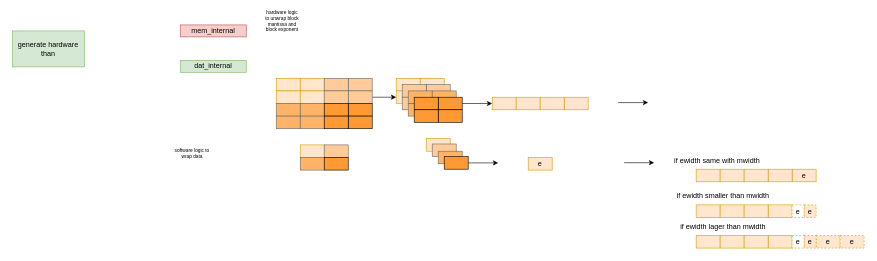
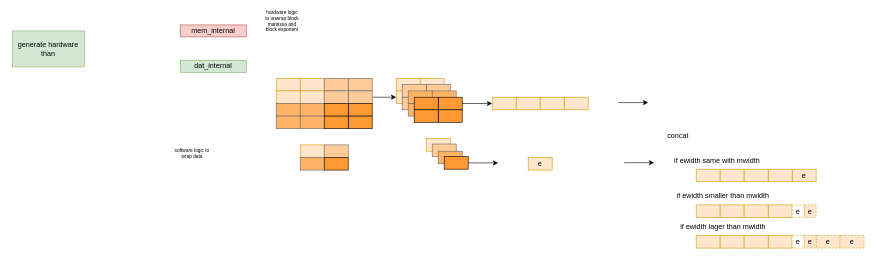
  <mxCell id="0" />
  <mxCell id="1" parent="0" />
  <mxCell id="2" value="generate hardware than" style="rounded=0;whiteSpace=wrap;html=1;fillColor=#d5e8d4;strokeColor=#82b366;" parent="1" vertex="1"><mxGeometry x="20" y="51" width="120" height="60" as="geometry" /></mxCell>
  <mxCell id="3" value="mem_internal" style="rounded=0;whiteSpace=wrap;html=1;fillColor=#f8cecc;strokeColor=#b85450;" parent="1" vertex="1"><mxGeometry x="300" y="41" width="110" height="20" as="geometry" /></mxCell>
  <mxCell id="4" value="dat_internal" style="rounded=0;whiteSpace=wrap;html=1;fillColor=#d5e8d4;strokeColor=#82b366;" parent="1" vertex="1"><mxGeometry x="300" y="100" width="110" height="20" as="geometry" /></mxCell>
  <mxCell id="5" value="software logic to wrap data" style="text;strokeColor=none;align=center;fillColor=none;html=1;verticalAlign=middle;whiteSpace=wrap;rounded=0;fontSize=8;fontColor=#000000;" parent="1" vertex="1"><mxGeometry x="290" y="241" width="60" height="30" as="geometry" /></mxCell>
  <mxCell id="6" value="hardware logic to unwrap block mantissa and block exponent" style="text;strokeColor=none;align=center;fillColor=none;html=1;verticalAlign=middle;whiteSpace=wrap;rounded=0;fontSize=8;fontColor=#000000;" parent="1" vertex="1"><mxGeometry x="440" y="20" width="60" height="30" as="geometry" /></mxCell>
  <mxCell id="7" value="" style="rounded=0;whiteSpace=wrap;html=1;fillColor=#FFE6CC;strokeColor=#d79b00;" parent="1" vertex="1"><mxGeometry x="460" y="130" width="40" height="21" as="geometry" /></mxCell>
  <mxCell id="8" value="" style="rounded=0;whiteSpace=wrap;html=1;fillColor=#FFE6CC;strokeColor=#d79b00;" parent="1" vertex="1"><mxGeometry x="460" y="151" width="40" height="21" as="geometry" /></mxCell>
  <mxCell id="9" value="" style="rounded=0;whiteSpace=wrap;html=1;fillColor=#FFB366;strokeColor=#666666;fontColor=#333333;" parent="1" vertex="1"><mxGeometry x="460" y="172" width="40" height="21" as="geometry" /></mxCell>
  <mxCell id="10" value="" style="rounded=0;whiteSpace=wrap;html=1;fillColor=#FFB366;strokeColor=#666666;fontColor=#333333;" parent="1" vertex="1"><mxGeometry x="460" y="193" width="40" height="21" as="geometry" /></mxCell>
  <mxCell id="11" value="" style="rounded=0;whiteSpace=wrap;html=1;fillColor=#FFCC99;strokeColor=#666666;fontColor=#333333;" parent="1" vertex="1"><mxGeometry x="580" y="130" width="40" height="21" as="geometry" /></mxCell>
  <mxCell id="12" style="edgeStyle=none;html=1;" edge="1" parent="1" source="13"><mxGeometry relative="1" as="geometry"><mxPoint x="660" y="161.5" as="targetPoint" /></mxGeometry></mxCell>
  <mxCell id="13" value="" style="rounded=0;whiteSpace=wrap;html=1;fillColor=#FFCC99;strokeColor=#666666;fontColor=#333333;" parent="1" vertex="1"><mxGeometry x="580" y="151" width="40" height="21" as="geometry" /></mxCell>
  <mxCell id="14" value="" style="rounded=0;whiteSpace=wrap;html=1;fillColor=#FF9933;strokeColor=#000000;" parent="1" vertex="1"><mxGeometry x="580" y="172" width="40" height="21" as="geometry" /></mxCell>
  <mxCell id="15" value="" style="rounded=0;whiteSpace=wrap;html=1;fillColor=#FF9933;strokeColor=#000000;" parent="1" vertex="1"><mxGeometry x="580" y="193" width="40" height="21" as="geometry" /></mxCell>
  <mxCell id="16" value="" style="rounded=0;whiteSpace=wrap;html=1;fillColor=#FFE6CC;strokeColor=#d79b00;" vertex="1" parent="1"><mxGeometry x="500" y="130" width="40" height="21" as="geometry" /></mxCell>
  <mxCell id="17" value="" style="rounded=0;whiteSpace=wrap;html=1;fillColor=#FFE6CC;strokeColor=#d79b00;" vertex="1" parent="1"><mxGeometry x="500" y="151" width="40" height="21" as="geometry" /></mxCell>
  <mxCell id="18" value="" style="rounded=0;whiteSpace=wrap;html=1;fillColor=#FFB366;strokeColor=#666666;fontColor=#333333;" vertex="1" parent="1"><mxGeometry x="500" y="172" width="40" height="21" as="geometry" /></mxCell>
  <mxCell id="19" value="" style="rounded=0;whiteSpace=wrap;html=1;fillColor=#FFB366;strokeColor=#666666;fontColor=#333333;" vertex="1" parent="1"><mxGeometry x="500" y="193" width="40" height="21" as="geometry" /></mxCell>
  <mxCell id="20" value="" style="rounded=0;whiteSpace=wrap;html=1;fillColor=#FFCC99;strokeColor=#666666;fontColor=#333333;" vertex="1" parent="1"><mxGeometry x="540" y="130" width="40" height="21" as="geometry" /></mxCell>
  <mxCell id="21" value="" style="rounded=0;whiteSpace=wrap;html=1;fillColor=#FFCC99;strokeColor=#666666;fontColor=#333333;" vertex="1" parent="1"><mxGeometry x="540" y="151" width="40" height="21" as="geometry" /></mxCell>
  <mxCell id="22" value="" style="rounded=0;whiteSpace=wrap;html=1;fillColor=#FF9933;strokeColor=#000000;" vertex="1" parent="1"><mxGeometry x="540" y="172" width="40" height="21" as="geometry" /></mxCell>
  <mxCell id="23" value="" style="rounded=0;whiteSpace=wrap;html=1;fillColor=#FF9933;strokeColor=#000000;" vertex="1" parent="1"><mxGeometry x="540" y="193" width="40" height="21" as="geometry" /></mxCell>
  <mxCell id="24" value="" style="rounded=0;whiteSpace=wrap;html=1;fillColor=#FFE6CC;strokeColor=#d79b00;" vertex="1" parent="1"><mxGeometry x="660" y="130" width="40" height="21" as="geometry" /></mxCell>
  <mxCell id="25" value="" style="rounded=0;whiteSpace=wrap;html=1;fillColor=#FFE6CC;strokeColor=#d79b00;" vertex="1" parent="1"><mxGeometry x="660" y="151" width="40" height="21" as="geometry" /></mxCell>
  <mxCell id="26" value="" style="rounded=0;whiteSpace=wrap;html=1;fillColor=#FFE6CC;strokeColor=#d79b00;" vertex="1" parent="1"><mxGeometry x="700" y="130" width="40" height="21" as="geometry" /></mxCell>
  <mxCell id="27" value="" style="rounded=0;whiteSpace=wrap;html=1;fillColor=#FFE6CC;strokeColor=#d79b00;" vertex="1" parent="1"><mxGeometry x="700" y="151" width="40" height="21" as="geometry" /></mxCell>
  <mxCell id="28" value="" style="rounded=0;whiteSpace=wrap;html=1;fillColor=#FFCC99;strokeColor=#666666;fontColor=#333333;" vertex="1" parent="1"><mxGeometry x="710" y="140.5" width="40" height="21" as="geometry" /></mxCell>
  <mxCell id="29" value="" style="rounded=0;whiteSpace=wrap;html=1;fillColor=#FFCC99;strokeColor=#666666;fontColor=#333333;" vertex="1" parent="1"><mxGeometry x="710" y="161.5" width="40" height="21" as="geometry" /></mxCell>
  <mxCell id="30" value="" style="rounded=0;whiteSpace=wrap;html=1;fillColor=#FFCC99;strokeColor=#666666;fontColor=#333333;" vertex="1" parent="1"><mxGeometry x="670" y="140.5" width="40" height="21" as="geometry" /></mxCell>
  <mxCell id="31" value="" style="rounded=0;whiteSpace=wrap;html=1;fillColor=#FFCC99;strokeColor=#666666;fontColor=#333333;" vertex="1" parent="1"><mxGeometry x="670" y="161.5" width="40" height="21" as="geometry" /></mxCell>
  <mxCell id="32" value="" style="rounded=0;whiteSpace=wrap;html=1;fillColor=#FFB366;strokeColor=#666666;fontColor=#333333;" vertex="1" parent="1"><mxGeometry x="680" y="151" width="40" height="21" as="geometry" /></mxCell>
  <mxCell id="33" value="" style="rounded=0;whiteSpace=wrap;html=1;fillColor=#FFB366;strokeColor=#666666;fontColor=#333333;" vertex="1" parent="1"><mxGeometry x="680" y="172" width="40" height="21" as="geometry" /></mxCell>
  <mxCell id="34" value="" style="rounded=0;whiteSpace=wrap;html=1;fillColor=#FFB366;strokeColor=#666666;fontColor=#333333;" vertex="1" parent="1"><mxGeometry x="720" y="151" width="40" height="21" as="geometry" /></mxCell>
  <mxCell id="35" value="" style="rounded=0;whiteSpace=wrap;html=1;fillColor=#FFB366;strokeColor=#666666;fontColor=#333333;" vertex="1" parent="1"><mxGeometry x="720" y="172" width="40" height="21" as="geometry" /></mxCell>
  <mxCell id="36" style="edgeStyle=none;html=1;" edge="1" parent="1" source="37"><mxGeometry relative="1" as="geometry"><mxPoint x="820" y="172" as="targetPoint" /></mxGeometry></mxCell>
  <mxCell id="37" value="" style="rounded=0;whiteSpace=wrap;html=1;fillColor=#FF9933;strokeColor=#000000;" vertex="1" parent="1"><mxGeometry x="730" y="161.5" width="40" height="21" as="geometry" /></mxCell>
  <mxCell id="38" value="" style="rounded=0;whiteSpace=wrap;html=1;fillColor=#FF9933;strokeColor=#000000;" vertex="1" parent="1"><mxGeometry x="730" y="182.5" width="40" height="21" as="geometry" /></mxCell>
  <mxCell id="39" value="" style="rounded=0;whiteSpace=wrap;html=1;fillColor=#FF9933;strokeColor=#000000;" vertex="1" parent="1"><mxGeometry x="690" y="161.5" width="40" height="21" as="geometry" /></mxCell>
  <mxCell id="40" value="" style="rounded=0;whiteSpace=wrap;html=1;fillColor=#FF9933;strokeColor=#000000;" vertex="1" parent="1"><mxGeometry x="690" y="182.5" width="40" height="21" as="geometry" /></mxCell>
  <mxCell id="41" value="" style="rounded=0;whiteSpace=wrap;html=1;fillColor=#FFE6CC;strokeColor=#d79b00;" vertex="1" parent="1"><mxGeometry x="820" y="161.5" width="40" height="21" as="geometry" /></mxCell>
  <mxCell id="42" value="" style="rounded=0;whiteSpace=wrap;html=1;fillColor=#FFE6CC;strokeColor=#d79b00;" vertex="1" parent="1"><mxGeometry x="860" y="161.5" width="40" height="21" as="geometry" /></mxCell>
  <mxCell id="43" style="edgeStyle=none;html=1;" edge="1" parent="1"><mxGeometry relative="1" as="geometry"><mxPoint x="1080" y="170.5" as="targetPoint" /><mxPoint x="1030" y="170.5" as="sourcePoint" /></mxGeometry></mxCell>
  <mxCell id="44" value="" style="rounded=0;whiteSpace=wrap;html=1;fillColor=#FFE6CC;strokeColor=#d79b00;" vertex="1" parent="1"><mxGeometry x="710" y="230.5" width="40" height="21" as="geometry" /></mxCell>
  <mxCell id="45" value="" style="rounded=0;whiteSpace=wrap;html=1;fillColor=#FFCC99;strokeColor=#666666;fontColor=#333333;" vertex="1" parent="1"><mxGeometry x="720" y="239.5" width="40" height="21" as="geometry" /></mxCell>
  <mxCell id="46" value="" style="rounded=0;whiteSpace=wrap;html=1;fillColor=#FFB366;strokeColor=#666666;fontColor=#333333;" vertex="1" parent="1"><mxGeometry x="730" y="251.5" width="40" height="21" as="geometry" /></mxCell>
  <mxCell id="47" value="" style="rounded=0;whiteSpace=wrap;html=1;fillColor=#FF9933;strokeColor=#000000;" vertex="1" parent="1"><mxGeometry x="740" y="260.5" width="40" height="21" as="geometry" /></mxCell>
  <mxCell id="48" value="" style="rounded=0;whiteSpace=wrap;html=1;fillColor=#FFE6CC;strokeColor=#d79b00;" vertex="1" parent="1"><mxGeometry x="500" y="241" width="40" height="21" as="geometry" /></mxCell>
  <mxCell id="49" value="" style="rounded=0;whiteSpace=wrap;html=1;fillColor=#FFCC99;strokeColor=#666666;fontColor=#333333;" vertex="1" parent="1"><mxGeometry x="540" y="241" width="40" height="21" as="geometry" /></mxCell>
  <mxCell id="50" value="" style="rounded=0;whiteSpace=wrap;html=1;fillColor=#FFB366;strokeColor=#666666;fontColor=#333333;" vertex="1" parent="1"><mxGeometry x="500" y="262" width="40" height="21" as="geometry" /></mxCell>
  <mxCell id="51" value="" style="rounded=0;whiteSpace=wrap;html=1;fillColor=#FF9933;strokeColor=#000000;" vertex="1" parent="1"><mxGeometry x="540" y="262" width="40" height="21" as="geometry" /></mxCell>
  <mxCell id="52" style="edgeStyle=none;html=1;" edge="1" parent="1"><mxGeometry relative="1" as="geometry"><mxPoint x="830" y="271" as="targetPoint" /><mxPoint x="780" y="271" as="sourcePoint" /></mxGeometry></mxCell>
  <mxCell id="53" value="e" style="rounded=0;whiteSpace=wrap;html=1;fillColor=#FFE6CC;strokeColor=#d79b00;" vertex="1" parent="1"><mxGeometry x="880" y="262" width="40" height="21" as="geometry" /></mxCell>
  <mxCell id="54" value="" style="rounded=0;whiteSpace=wrap;html=1;fillColor=#FFE6CC;strokeColor=#d79b00;" vertex="1" parent="1"><mxGeometry x="940" y="161.5" width="40" height="21" as="geometry" /></mxCell>
  <mxCell id="55" value="" style="rounded=0;whiteSpace=wrap;html=1;fillColor=#FFE6CC;strokeColor=#d79b00;" vertex="1" parent="1"><mxGeometry x="900" y="161.5" width="40" height="21" as="geometry" /></mxCell>
+ <mxCell id="56" value="concat" style="text;strokeColor=none;align=center;fillColor=none;html=1;verticalAlign=middle;whiteSpace=wrap;rounded=0;" vertex="1" parent="1"><mxGeometry x="1100" y="211" width="60" height="30" as="geometry" /></mxCell>
  <mxCell id="57" style="edgeStyle=none;html=1;" edge="1" parent="1"><mxGeometry relative="1" as="geometry"><mxPoint x="1090" y="270.71" as="targetPoint" /><mxPoint x="1040" y="270.71" as="sourcePoint" /></mxGeometry></mxCell>
  <mxCell id="58" value="" style="rounded=0;whiteSpace=wrap;html=1;fillColor=#FFE6CC;strokeColor=#d79b00;" vertex="1" parent="1"><mxGeometry x="1160" y="281.5" width="40" height="21" as="geometry" /></mxCell>
  <mxCell id="59" value="" style="rounded=0;whiteSpace=wrap;html=1;fillColor=#FFE6CC;strokeColor=#d79b00;" vertex="1" parent="1"><mxGeometry x="1200" y="281.5" width="40" height="21" as="geometry" /></mxCell>
  <mxCell id="60" value="e" style="rounded=0;whiteSpace=wrap;html=1;fillColor=#FFE6CC;strokeColor=#d79b00;" vertex="1" parent="1"><mxGeometry x="1320" y="281.5" width="40" height="21" as="geometry" /></mxCell>
  <mxCell id="61" value="" style="rounded=0;whiteSpace=wrap;html=1;fillColor=#FFE6CC;strokeColor=#d79b00;" vertex="1" parent="1"><mxGeometry x="1280" y="281.5" width="40" height="21" as="geometry" /></mxCell>
  <mxCell id="62" value="" style="rounded=0;whiteSpace=wrap;html=1;fillColor=#FFE6CC;strokeColor=#d79b00;" vertex="1" parent="1"><mxGeometry x="1240" y="281.5" width="40" height="21" as="geometry" /></mxCell>
  <mxCell id="63" value="if ewidth same with mwidth" style="text;strokeColor=none;align=center;fillColor=none;html=1;verticalAlign=middle;whiteSpace=wrap;rounded=0;" vertex="1" parent="1"><mxGeometry x="1120" y="251.5" width="150" height="30" as="geometry" /></mxCell>
  <mxCell id="64" value="" style="rounded=0;whiteSpace=wrap;html=1;fillColor=#FFE6CC;strokeColor=#d79b00;" vertex="1" parent="1"><mxGeometry x="1160" y="341" width="40" height="21" as="geometry" /></mxCell>
  <mxCell id="65" value="" style="rounded=0;whiteSpace=wrap;html=1;fillColor=#FFE6CC;strokeColor=#d79b00;" vertex="1" parent="1"><mxGeometry x="1200" y="341" width="40" height="21" as="geometry" /></mxCell>
  <mxCell id="66" value="e" style="rounded=0;whiteSpace=wrap;html=1;fillColor=#FFE6CC;strokeColor=#D79B00;dashed=1;" vertex="1" parent="1"><mxGeometry x="1340" y="341" width="20" height="21" as="geometry" /></mxCell>
  <mxCell id="67" value="" style="rounded=0;whiteSpace=wrap;html=1;fillColor=#FFE6CC;strokeColor=#d79b00;" vertex="1" parent="1"><mxGeometry x="1280" y="341" width="40" height="21" as="geometry" /></mxCell>
  <mxCell id="68" value="" style="rounded=0;whiteSpace=wrap;html=1;fillColor=#FFE6CC;strokeColor=#d79b00;" vertex="1" parent="1"><mxGeometry x="1240" y="341" width="40" height="21" as="geometry" /></mxCell>
  <mxCell id="69" value="if ewidth smaller than mwidth" style="text;strokeColor=none;align=center;fillColor=none;html=1;verticalAlign=middle;whiteSpace=wrap;rounded=0;" vertex="1" parent="1"><mxGeometry x="1100" y="311" width="210" height="30" as="geometry" /></mxCell>
  <mxCell id="70" value="e" style="rounded=0;whiteSpace=wrap;html=1;strokeColor=#D79B00;dashed=1;" vertex="1" parent="1"><mxGeometry x="1320" y="341" width="20" height="21" as="geometry" /></mxCell>
  <mxCell id="71" value="if ewidth lager than mwidth" style="text;strokeColor=none;align=center;fillColor=none;html=1;verticalAlign=middle;whiteSpace=wrap;rounded=0;" vertex="1" parent="1"><mxGeometry x="1100" y="362" width="210" height="30" as="geometry" /></mxCell>
  <mxCell id="72" value="" style="rounded=0;whiteSpace=wrap;html=1;fillColor=#FFE6CC;strokeColor=#d79b00;" vertex="1" parent="1"><mxGeometry x="1160" y="392" width="40" height="21" as="geometry" /></mxCell>
  <mxCell id="73" value="" style="rounded=0;whiteSpace=wrap;html=1;fillColor=#FFE6CC;strokeColor=#d79b00;" vertex="1" parent="1"><mxGeometry x="1200" y="392" width="40" height="21" as="geometry" /></mxCell>
  <mxCell id="74" value="e" style="rounded=0;whiteSpace=wrap;html=1;fillColor=#FFE6CC;strokeColor=#D79B00;dashed=1;" vertex="1" parent="1"><mxGeometry x="1360" y="392" width="40" height="21" as="geometry" /></mxCell>
  <mxCell id="75" value="" style="rounded=0;whiteSpace=wrap;html=1;fillColor=#FFE6CC;strokeColor=#d79b00;" vertex="1" parent="1"><mxGeometry x="1280" y="392" width="40" height="21" as="geometry" /></mxCell>
  <mxCell id="76" value="" style="rounded=0;whiteSpace=wrap;html=1;fillColor=#FFE6CC;strokeColor=#d79b00;" vertex="1" parent="1"><mxGeometry x="1240" y="392" width="40" height="21" as="geometry" /></mxCell>
  <mxCell id="77" value="e" style="rounded=0;whiteSpace=wrap;html=1;fillColor=#FFE6CC;strokeColor=#D79B00;dashed=1;" vertex="1" parent="1"><mxGeometry x="1340" y="392" width="20" height="21" as="geometry" /></mxCell>
  <mxCell id="78" value="e" style="rounded=0;whiteSpace=wrap;html=1;fillColor=#FFE6CC;strokeColor=#D79B00;dashed=1;" vertex="1" parent="1"><mxGeometry x="1400" y="392" width="40" height="21" as="geometry" /></mxCell>
  <mxCell id="79" value="e" style="rounded=0;whiteSpace=wrap;html=1;strokeColor=#D79B00;dashed=1;" vertex="1" parent="1"><mxGeometry x="1320" y="392" width="20" height="21" as="geometry" /></mxCell>
